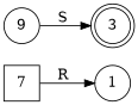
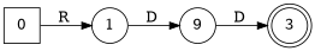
  digraph {
    rankdir=LR
    node [shape=circle]
-   0 [shape=square label=7]
+   0 [shape=square]
    1
    n3 [label=9]
    3 [shape=doublecircle]
    0 -> 1 [label="R "]
-   n3 -> 3 [label="S "]
+   1 -> n3 [label="D "]
+   n3 -> 3 [label="D "]
  }
